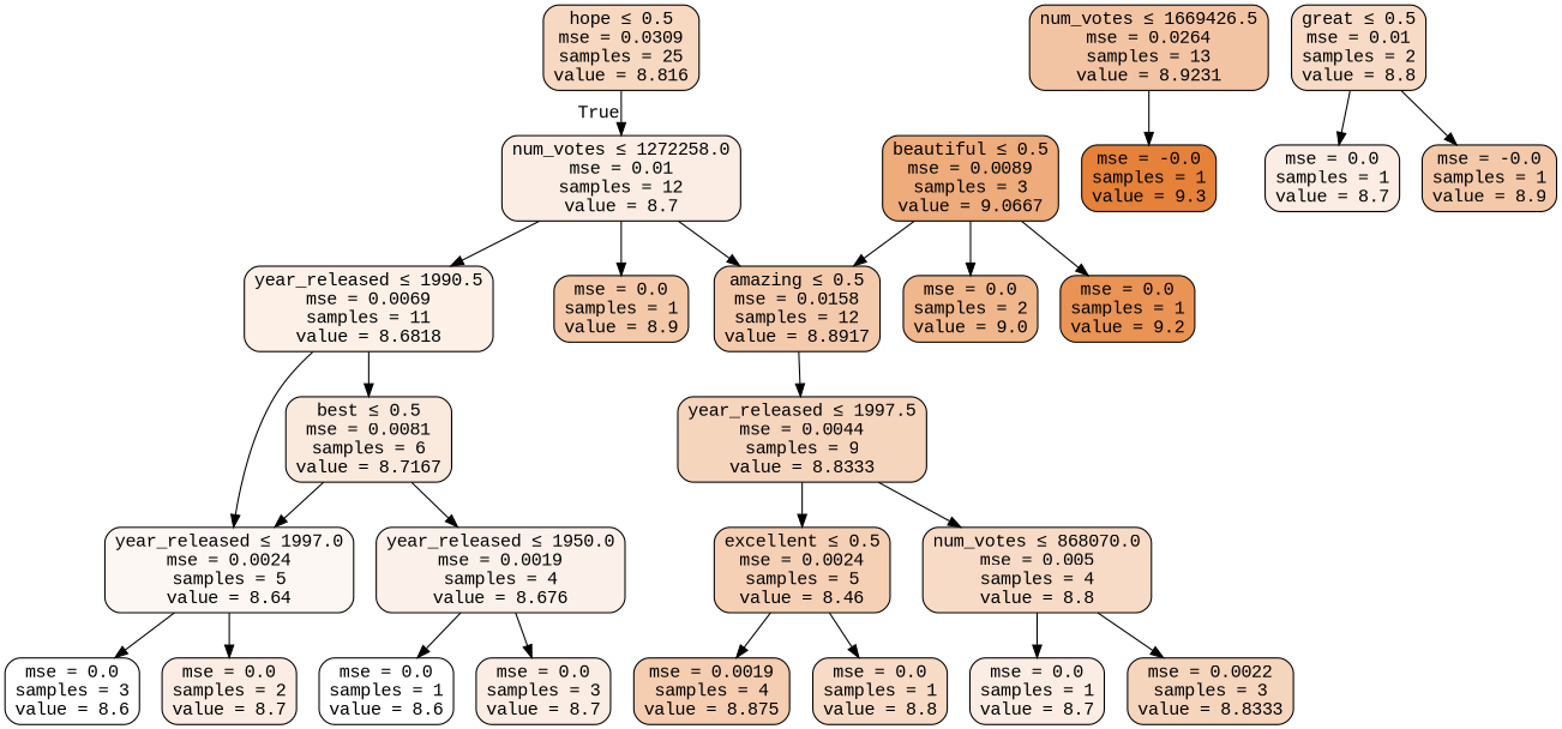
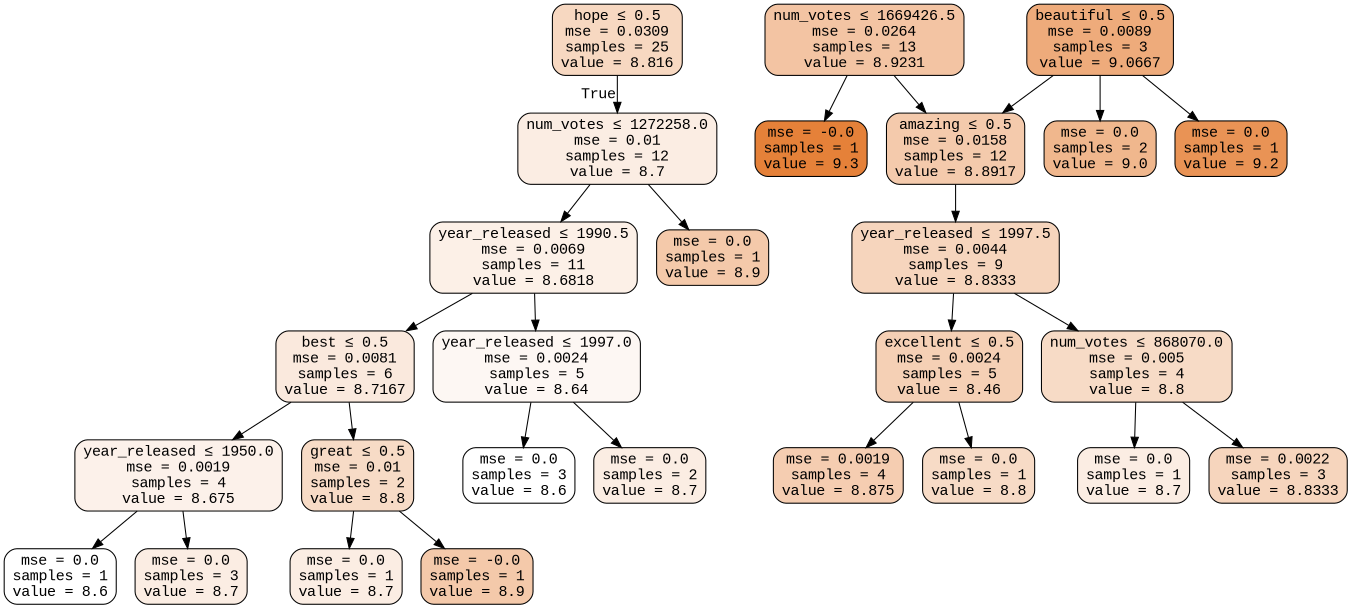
  digraph {
    fontname="Liberation Mono"
    node [color=black fillcolor="#e5813924" fontname="Liberation Mono" shape=box style="filled, rounded"]
    edge [fontname="Liberation Mono"]
    n1 [fillcolor="#e581394f" label=<hope &le; 0.5<br/>mse = 0.0309<br/>samples = 25<br/>value = 8.816>]
    n2 [label=<num_votes &le; 1272258.0<br/>mse = 0.01<br/>samples = 12<br/>value = 8.7>]
    n3 [fillcolor="#e581391e" label=<year_released &le; 1990.5<br/>mse = 0.0069<br/>samples = 11<br/>value = 8.6818>]
    n4 [fillcolor="#e581396d" label=<mse = 0.0<br/>samples = 1<br/>value = 8.9>]
    n5 [fillcolor="#e5813976" label=<num_votes &le; 1669426.5<br/>mse = 0.0264<br/>samples = 13<br/>value = 8.9231>]
    n6 [fillcolor="#e581396a" label=<amazing &le; 0.5<br/>mse = 0.0158<br/>samples = 12<br/>value = 8.8917>]
    n7 [fillcolor="#e58139ff" label=<mse = -0.0<br/>samples = 1<br/>value = 9.3>]
    n8 [fillcolor="#e581392b" label=<best &le; 0.5<br/>mse = 0.0081<br/>samples = 6<br/>value = 8.7167>]
    n9 [fillcolor="#e581390f" label=<year_released &le; 1997.0<br/>mse = 0.0024<br/>samples = 5<br/>value = 8.64>]
-   n10 [fillcolor="#e581391b" label=<year_released &le; 1950.0<br/>mse = 0.0019<br/>samples = 4<br/>value = 8.676>]
+   n10 [fillcolor="#e581391b" label=<year_released &le; 1950.0<br/>mse = 0.0019<br/>samples = 4<br/>value = 8.675>]
    n11 [fillcolor="#e5813949" label=<great &le; 0.5<br/>mse = 0.01<br/>samples = 2<br/>value = 8.8>]
    n12 [fillcolor="#e5813900" label=<mse = 0.0<br/>samples = 3<br/>value = 8.6>]
    n13 [label=<mse = 0.0<br/>samples = 2<br/>value = 8.7>]
    n14 [fillcolor="#e5813900" label=<mse = 0.0<br/>samples = 1<br/>value = 8.6>]
    n15 [label=<mse = 0.0<br/>samples = 3<br/>value = 8.7>]
    n16 [label=<mse = 0.0<br/>samples = 1<br/>value = 8.7>]
    n17 [fillcolor="#e581396d" label=<mse = -0.0<br/>samples = 1<br/>value = 8.9>]
    n18 [fillcolor="#e5813955" label=<year_released &le; 1997.5<br/>mse = 0.0044<br/>samples = 9<br/>value = 8.8333>]
    n19 [fillcolor="#e581395f" label=<excellent &le; 0.5<br/>mse = 0.0024<br/>samples = 5<br/>value = 8.46>]
    n20 [fillcolor="#e5813949" label=<num_votes &le; 868070.0<br/>mse = 0.005<br/>samples = 4<br/>value = 8.8>]
    n21 [fillcolor="#e58139aa" label=<beautiful &le; 0.5<br/>mse = 0.0089<br/>samples = 3<br/>value = 9.0667>]
    n22 [fillcolor="#e5813992" label=<mse = 0.0<br/>samples = 2<br/>value = 9.0>]
    n23 [fillcolor="#e58139db" label=<mse = 0.0<br/>samples = 1<br/>value = 9.2>]
    n24 [fillcolor="#e5813964" label=<mse = 0.0019<br/>samples = 4<br/>value = 8.875>]
    n25 [fillcolor="#e5813949" label=<mse = 0.0<br/>samples = 1<br/>value = 8.8>]
    n26 [label=<mse = 0.0<br/>samples = 1<br/>value = 8.7>]
    n27 [fillcolor="#e5813955" label=<mse = 0.0022<br/>samples = 3<br/>value = 8.8333>]
    n1 -> n2 [headlabel=True labelangle=45 labeldistance=2.5]
    n2 -> n3
    n2 -> n4
    n3 -> n8
    n3 -> n9
-   n2 -> n6
+   n5 -> n6
    n5 -> n7
    n6 -> n18
    n8 -> n10
-   n8 -> n9
+   n8 -> n11
    n9 -> n12
    n9 -> n13
    n10 -> n14
    n10 -> n15
    n11 -> n16
    n11 -> n17
    n18 -> n19
    n18 -> n20
    n19 -> n24
    n19 -> n25
    n20 -> n26
    n20 -> n27
    n21 -> n6
    n21 -> n22
    n21 -> n23
  }
